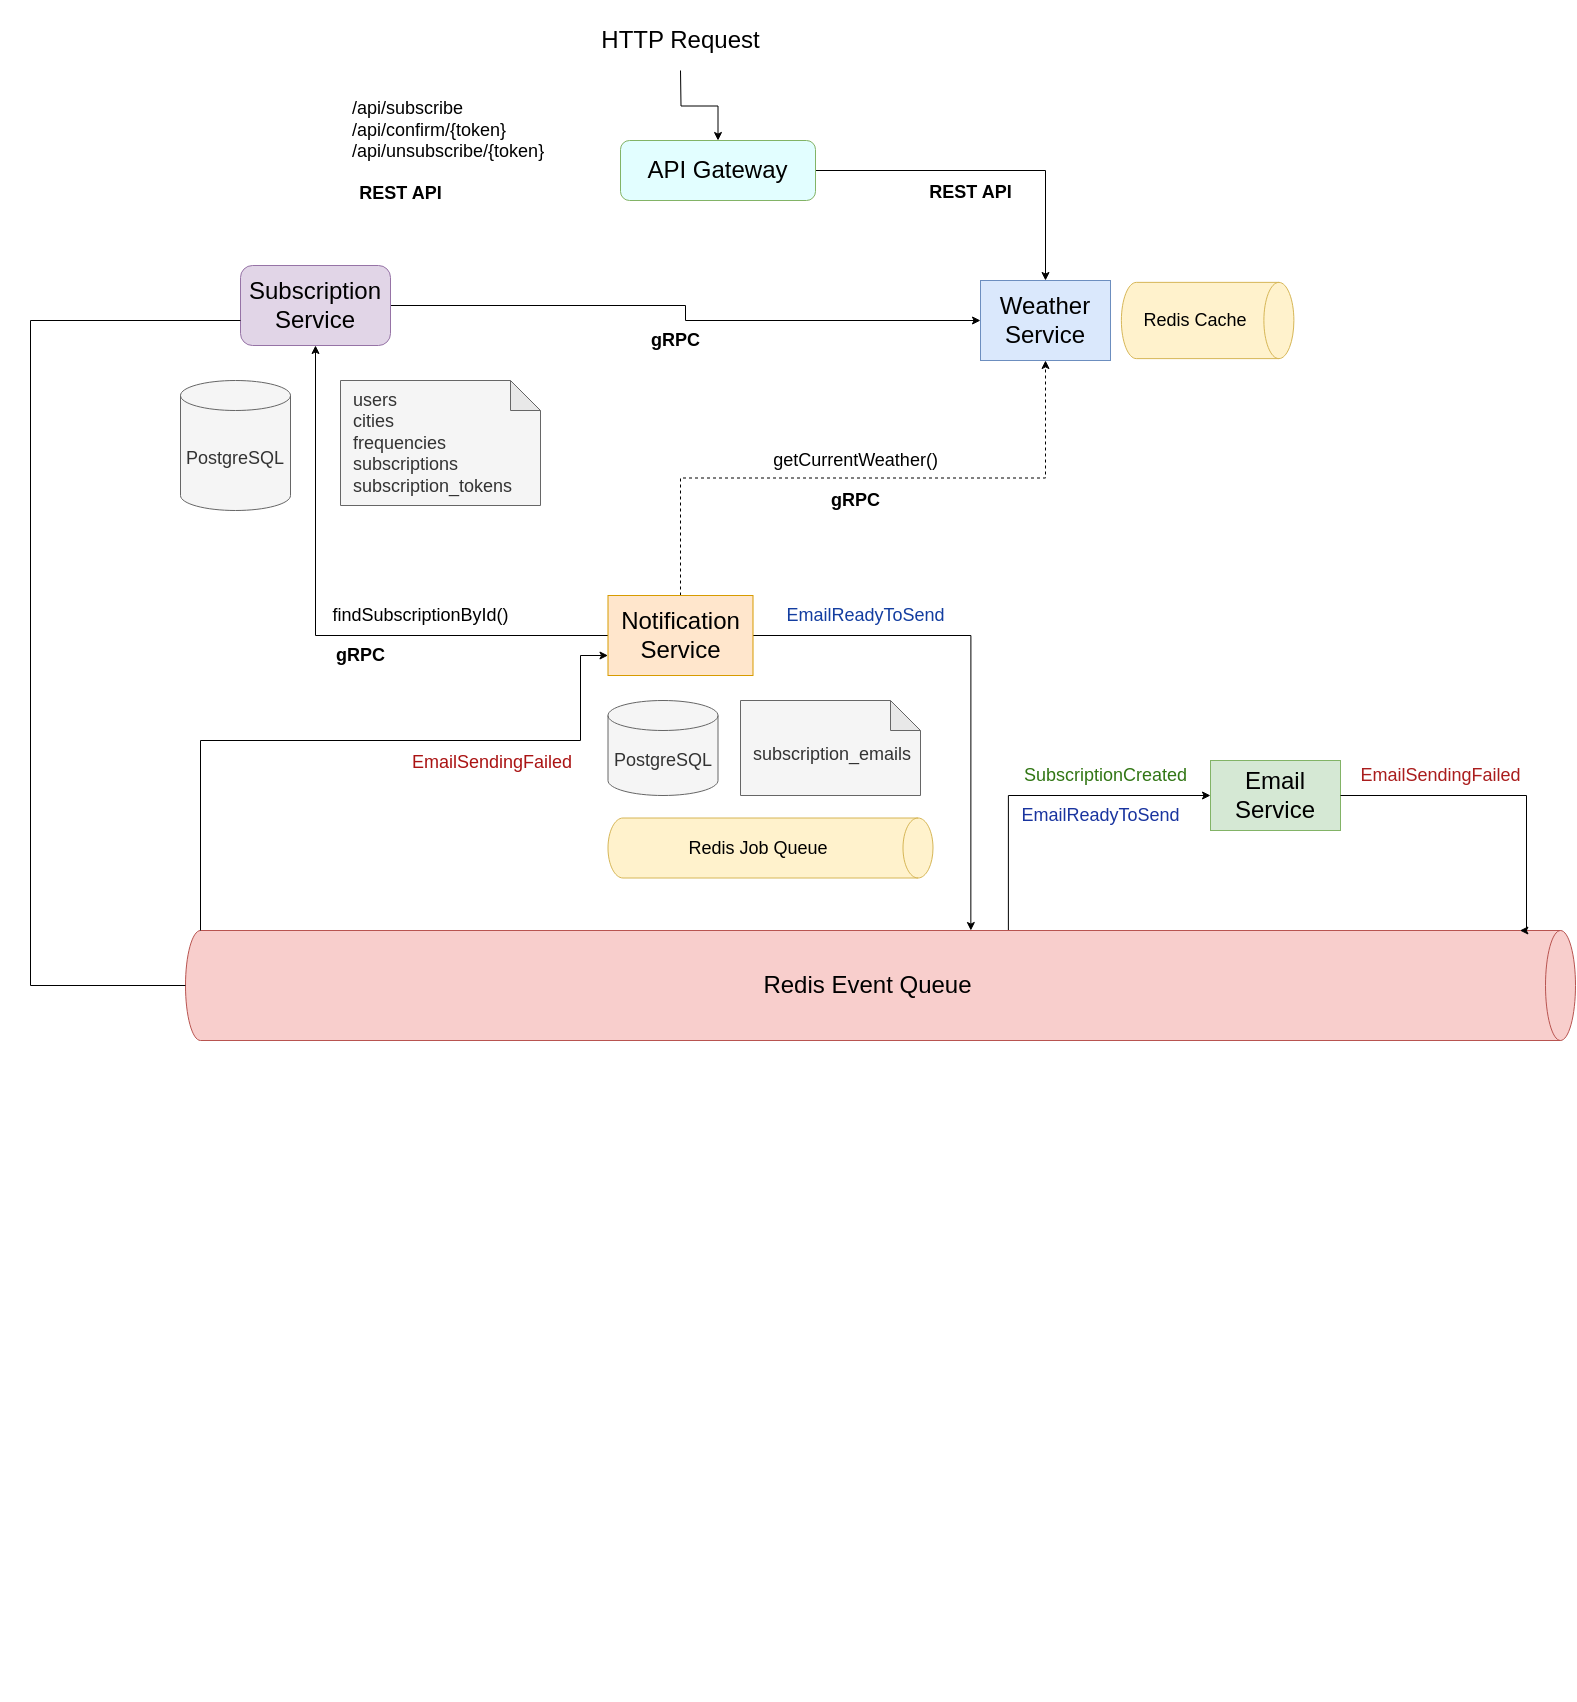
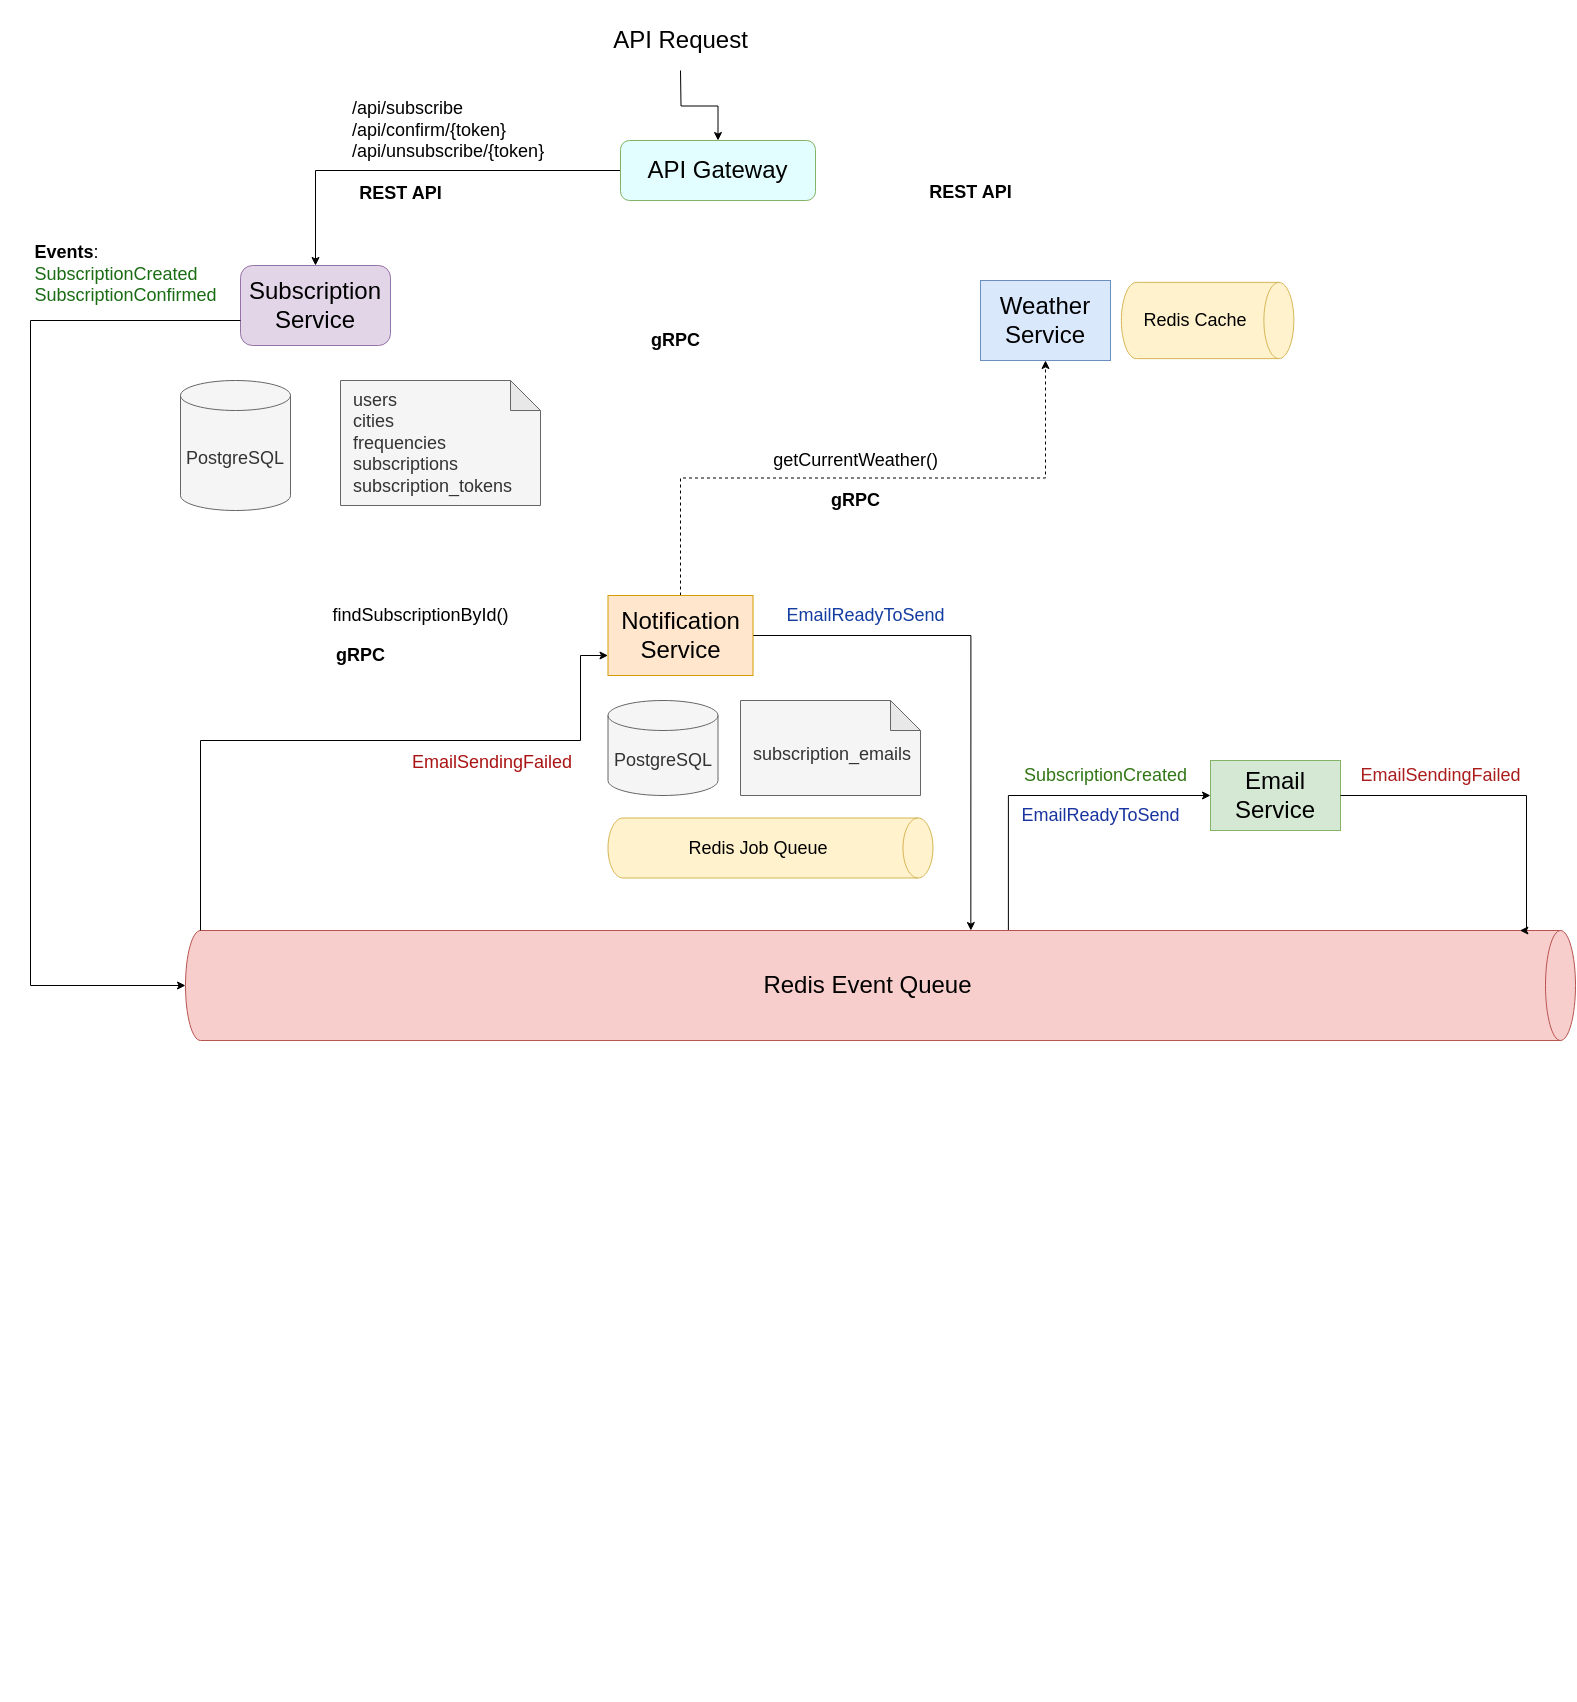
  <mxCell id="0" />
  <mxCell id="1" parent="0" />
- <mxCell id="3" style="edgeStyle=orthogonalEdgeStyle;rounded=0;orthogonalLoop=1;jettySize=auto;html=1;entryX=0.5;entryY=0;entryDx=0;entryDy=0;" edge="1" parent="1" source="5" target="8"><mxGeometry relative="1" as="geometry" /></mxCell>
+ <mxCell id="2" style="edgeStyle=orthogonalEdgeStyle;rounded=0;orthogonalLoop=1;jettySize=auto;html=1;entryX=0.5;entryY=0;entryDx=0;entryDy=0;" edge="1" parent="1" source="5" target="7"><mxGeometry relative="1" as="geometry" /></mxCell>
  <mxCell id="4" style="edgeStyle=orthogonalEdgeStyle;rounded=0;orthogonalLoop=1;jettySize=auto;html=1;" edge="1" parent="1" target="5"><mxGeometry relative="1" as="geometry"><mxPoint x="680" y="70" as="sourcePoint" /></mxGeometry></mxCell>
  <mxCell id="5" value="API Gateway" style="rounded=1;whiteSpace=wrap;html=1;fontSize=24;fillColor=light-dark(#e2feff, #1d2f27);strokeColor=#82b366;" vertex="1" parent="1"><mxGeometry x="620" y="140" width="195" height="60" as="geometry" /></mxCell>
- <mxCell id="6" style="edgeStyle=orthogonalEdgeStyle;rounded=0;orthogonalLoop=1;jettySize=auto;html=1;" edge="1" parent="1" source="7" target="8"><mxGeometry relative="1" as="geometry" /></mxCell>
  <mxCell id="7" value="Subscription Service" style="rounded=1;whiteSpace=wrap;html=1;fontSize=24;fillColor=#e1d5e7;strokeColor=#9673a6;" vertex="1" parent="1"><mxGeometry x="240" y="265" width="150" height="80" as="geometry" /></mxCell>
  <mxCell id="8" value="Weather Service" style="whiteSpace=wrap;html=1;fontSize=24;fillColor=#dae8fc;strokeColor=#6c8ebf;rounded=0;" vertex="1" parent="1"><mxGeometry x="980" y="280" width="130" height="80" as="geometry" /></mxCell>
  <mxCell id="9" value="PostgreSQL" style="shape=cylinder3;whiteSpace=wrap;html=1;boundedLbl=1;backgroundOutline=1;size=15;fontSize=18;fillColor=#f5f5f5;strokeColor=#666666;fontColor=#333333;" vertex="1" parent="1"><mxGeometry x="180" y="380" width="110" height="130" as="geometry" /></mxCell>
  <mxCell id="10" value="users&lt;div&gt;cities&lt;/div&gt;&lt;div&gt;frequencies&lt;/div&gt;&lt;div&gt;subscriptions&lt;/div&gt;&lt;div&gt;subscription_tokens&lt;/div&gt;" style="shape=note;whiteSpace=wrap;html=1;backgroundOutline=1;darkOpacity=0.05;align=left;spacingTop=2;spacing=13;spacingBottom=2;fontSize=18;fillColor=#f5f5f5;strokeColor=#666666;fontColor=#333333;" vertex="1" parent="1"><mxGeometry x="340" y="380" width="200" height="125" as="geometry" /></mxCell>
  <mxCell id="11" style="rounded=0;orthogonalLoop=1;jettySize=auto;html=1;entryX=0.5;entryY=1;entryDx=0;entryDy=0;exitX=0.5;exitY=0;exitDx=0;exitDy=0;edgeStyle=orthogonalEdgeStyle;dashed=1;" edge="1" parent="1" source="14" target="8"><mxGeometry relative="1" as="geometry" /></mxCell>
- <mxCell id="12" style="rounded=0;orthogonalLoop=1;jettySize=auto;html=1;entryX=0.5;entryY=1;entryDx=0;entryDy=0;exitX=0;exitY=0.5;exitDx=0;exitDy=0;edgeStyle=orthogonalEdgeStyle;" edge="1" parent="1" source="14" target="7"><mxGeometry relative="1" as="geometry" /></mxCell>
  <mxCell id="13" style="edgeStyle=orthogonalEdgeStyle;rounded=0;orthogonalLoop=1;jettySize=auto;html=1;exitX=1;exitY=0.5;exitDx=0;exitDy=0;entryX=0;entryY=0.435;entryDx=0;entryDy=0;entryPerimeter=0;" edge="1" parent="1" source="14" target="20"><mxGeometry relative="1" as="geometry"><mxPoint x="957" y="900" as="targetPoint" /></mxGeometry></mxCell>
  <mxCell id="14" value="Notification Service" style="whiteSpace=wrap;html=1;fontSize=24;fillColor=#ffe6cc;strokeColor=#d79b00;rounded=0;" vertex="1" parent="1"><mxGeometry x="607.5" y="595" width="145" height="80" as="geometry" /></mxCell>
  <mxCell id="15" value="Redis Job Queue" style="shape=cylinder3;whiteSpace=wrap;html=1;boundedLbl=1;backgroundOutline=1;size=15;rotation=90;horizontal=0;fontSize=18;fillColor=#fff2cc;strokeColor=#d6b656;" vertex="1" parent="1"><mxGeometry x="740" y="685" width="60" height="325" as="geometry" /></mxCell>
  <mxCell id="16" value="PostgreSQL" style="shape=cylinder3;whiteSpace=wrap;html=1;boundedLbl=1;backgroundOutline=1;size=15;fontSize=18;fillColor=#f5f5f5;strokeColor=#666666;fontColor=#333333;" vertex="1" parent="1"><mxGeometry x="607.5" y="700" width="110" height="95" as="geometry" /></mxCell>
  <mxCell id="17" value="subscription_emails" style="shape=note;whiteSpace=wrap;html=1;backgroundOutline=1;darkOpacity=0.05;align=left;spacingTop=15;spacing=13;spacingBottom=2;fontSize=18;fillColor=#f5f5f5;strokeColor=#666666;fontColor=#333333;" vertex="1" parent="1"><mxGeometry x="740" y="700" width="180" height="95" as="geometry" /></mxCell>
  <mxCell id="18" value="Email Service" style="whiteSpace=wrap;html=1;fontSize=24;fillColor=#d5e8d4;strokeColor=#82b366;rounded=0;" vertex="1" parent="1"><mxGeometry x="1210" y="760" width="130" height="70" as="geometry" /></mxCell>
  <mxCell id="19" style="edgeStyle=orthogonalEdgeStyle;rounded=0;orthogonalLoop=1;jettySize=auto;html=1;entryX=0;entryY=0.5;entryDx=0;entryDy=0;exitX=0.024;exitY=0.408;exitDx=0;exitDy=0;exitPerimeter=0;" edge="1" parent="1" source="20" target="18"><mxGeometry relative="1" as="geometry"><mxPoint x="992" y="900" as="sourcePoint" /></mxGeometry></mxCell>
  <mxCell id="20" value="Redis Event Queue" style="shape=cylinder3;whiteSpace=wrap;html=1;boundedLbl=1;backgroundOutline=1;size=15;rotation=90;horizontal=0;fontSize=24;fillColor=#f8cecc;strokeColor=#b85450;" vertex="1" parent="1"><mxGeometry x="825" y="290" width="110" height="1390" as="geometry" /></mxCell>
+ <mxCell id="21" value="&lt;div style=&quot;text-align: left;&quot;&gt;&lt;b&gt;Events&lt;/b&gt;:&lt;/div&gt;&lt;div style=&quot;text-align: left;&quot;&gt;&lt;span style=&quot;background-color: transparent;&quot;&gt;&lt;font style=&quot;color: light-dark(rgb(25, 108, 19), rgb(237, 237, 237));&quot;&gt;SubscriptionCreated&lt;/font&gt;&lt;/span&gt;&lt;/div&gt;&lt;div style=&quot;text-align: left;&quot;&gt;&lt;font style=&quot;color: light-dark(rgb(25, 108, 19), rgb(237, 237, 237));&quot;&gt;SubscriptionConfirmed&lt;/font&gt;&lt;/div&gt;" style="text;html=1;align=center;verticalAlign=middle;resizable=0;points=[];autosize=1;strokeColor=none;fillColor=none;fontSize=18;" vertex="1" parent="1"><mxGeometry x="20" y="233.75" width="210" height="80" as="geometry" /></mxCell>
  <mxCell id="22" value="&lt;font style=&quot;font-size: 18px;&quot;&gt;/api/subscribe&lt;/font&gt;&lt;div&gt;&lt;font style=&quot;font-size: 18px;&quot;&gt;/api/confirm/{token}&lt;/font&gt;&lt;/div&gt;&lt;div&gt;&lt;font style=&quot;font-size: 18px;&quot;&gt;/api/unsubscribe/{token}&lt;/font&gt;&lt;/div&gt;" style="text;html=1;align=left;verticalAlign=middle;resizable=0;points=[];autosize=1;strokeColor=none;fillColor=none;" vertex="1" parent="1"><mxGeometry x="350" y="90" width="220" height="80" as="geometry" /></mxCell>
  <mxCell id="23" value="&lt;span style=&quot;font-size: 18px;&quot;&gt;REST API&lt;/span&gt;" style="text;html=1;align=center;verticalAlign=middle;resizable=0;points=[];autosize=1;strokeColor=none;fillColor=none;fontStyle=1" vertex="1" parent="1"><mxGeometry x="350" y="173" width="100" height="40" as="geometry" /></mxCell>
  <mxCell id="24" value="&lt;span style=&quot;font-size: 18px;&quot;&gt;REST API&lt;/span&gt;" style="text;html=1;align=center;verticalAlign=middle;resizable=0;points=[];autosize=1;strokeColor=none;fillColor=none;fontStyle=1" vertex="1" parent="1"><mxGeometry x="920" y="171.5" width="100" height="40" as="geometry" /></mxCell>
  <mxCell id="25" value="&lt;span style=&quot;font-size: 18px;&quot;&gt;gRPC&lt;/span&gt;" style="text;html=1;align=center;verticalAlign=middle;resizable=0;points=[];autosize=1;strokeColor=none;fillColor=none;fontStyle=1" vertex="1" parent="1"><mxGeometry x="640" y="320" width="70" height="40" as="geometry" /></mxCell>
  <mxCell id="26" value="&lt;font&gt;getCurrentWeather()&lt;/font&gt;" style="text;html=1;align=center;verticalAlign=middle;resizable=0;points=[];autosize=1;strokeColor=none;fillColor=none;rotation=0;fontSize=18;" vertex="1" parent="1"><mxGeometry x="760" y="440" width="190" height="40" as="geometry" /></mxCell>
  <mxCell id="27" value="&lt;span&gt;gRPC&lt;/span&gt;" style="text;html=1;align=center;verticalAlign=middle;resizable=0;points=[];autosize=1;strokeColor=none;fillColor=none;fontStyle=1;rotation=0;fontSize=18;" vertex="1" parent="1"><mxGeometry x="820" y="480" width="70" height="40" as="geometry" /></mxCell>
  <mxCell id="28" value="&lt;span&gt;findSubscriptionById()&lt;/span&gt;" style="text;html=1;align=center;verticalAlign=middle;resizable=0;points=[];autosize=1;strokeColor=none;fillColor=none;rotation=0;fontSize=18;" vertex="1" parent="1"><mxGeometry x="320" y="595" width="200" height="40" as="geometry" /></mxCell>
  <mxCell id="29" value="&lt;span&gt;gRPC&lt;/span&gt;" style="text;html=1;align=center;verticalAlign=middle;resizable=0;points=[];autosize=1;strokeColor=none;fillColor=none;fontStyle=1;rotation=0;fontSize=18;" vertex="1" parent="1"><mxGeometry x="325" y="635" width="70" height="40" as="geometry" /></mxCell>
- <mxCell id="30" style="edgeStyle=orthogonalEdgeStyle;rounded=0;orthogonalLoop=1;jettySize=auto;html=1;entryX=0.5;entryY=1;entryDx=0;entryDy=0;entryPerimeter=0;endArrow=none;" edge="1" parent="1" source="7" target="20"><mxGeometry relative="1" as="geometry"><Array as="points"><mxPoint x="30" y="320" /><mxPoint x="30" y="985" /></Array></mxGeometry></mxCell>
+ <mxCell id="30" style="edgeStyle=orthogonalEdgeStyle;rounded=0;orthogonalLoop=1;jettySize=auto;html=1;entryX=0.5;entryY=1;entryDx=0;entryDy=0;entryPerimeter=0;" edge="1" parent="1" source="7" target="20"><mxGeometry relative="1" as="geometry"><Array as="points"><mxPoint x="30" y="320" /><mxPoint x="30" y="985" /></Array></mxGeometry></mxCell>
  <mxCell id="31" value="Redis Cache" style="shape=cylinder3;whiteSpace=wrap;html=1;boundedLbl=1;backgroundOutline=1;size=15;rotation=90;horizontal=0;fontSize=18;fillColor=#fff2cc;strokeColor=#d6b656;" vertex="1" parent="1"><mxGeometry x="1169" y="233.75" width="76.25" height="172.5" as="geometry" /></mxCell>
  <mxCell id="32" value="&lt;span style=&quot;font-size: 18px;&quot;&gt;SubscriptionCreated&lt;/span&gt;" style="text;html=1;align=center;verticalAlign=middle;resizable=0;points=[];autosize=1;strokeColor=none;fillColor=none;rotation=0;fontColor=light-dark(#317614, #ededed);" vertex="1" parent="1"><mxGeometry x="1010" y="755" width="190" height="40" as="geometry" /></mxCell>
  <mxCell id="33" style="edgeStyle=orthogonalEdgeStyle;rounded=0;orthogonalLoop=1;jettySize=auto;html=1;entryX=0;entryY=1;entryDx=0;entryDy=-15;entryPerimeter=0;exitX=0;exitY=0.75;exitDx=0;exitDy=0;startArrow=classic;startFill=1;endArrow=none;endFill=0;" edge="1" parent="1" source="14" target="20"><mxGeometry relative="1" as="geometry"><Array as="points"><mxPoint x="580" y="655" /><mxPoint x="580" y="740" /><mxPoint x="200" y="740" /></Array></mxGeometry></mxCell>
  <mxCell id="34" value="&lt;span style=&quot;font-size: 18px;&quot;&gt;EmailReadyToSend&lt;/span&gt;" style="text;html=1;align=center;verticalAlign=middle;resizable=0;points=[];autosize=1;strokeColor=none;fillColor=none;rotation=0;fontColor=light-dark(#133da0, #ededed);" vertex="1" parent="1"><mxGeometry x="775" y="595" width="180" height="40" as="geometry" /></mxCell>
  <mxCell id="35" value="&lt;span style=&quot;font-size: 18px;&quot;&gt;EmailReadyToSend&lt;/span&gt;" style="text;html=1;align=center;verticalAlign=middle;resizable=0;points=[];autosize=1;strokeColor=none;fillColor=none;rotation=0;fontColor=light-dark(#19349f, #ededed);" vertex="1" parent="1"><mxGeometry x="1010" y="795" width="180" height="40" as="geometry" /></mxCell>
  <mxCell id="36" style="edgeStyle=orthogonalEdgeStyle;rounded=0;orthogonalLoop=1;jettySize=auto;html=1;entryX=0;entryY=0.04;entryDx=0;entryDy=0;entryPerimeter=0;exitX=1;exitY=0.5;exitDx=0;exitDy=0;" edge="1" parent="1" source="18" target="20"><mxGeometry relative="1" as="geometry"><Array as="points"><mxPoint x="1526" y="795" /></Array></mxGeometry></mxCell>
  <mxCell id="37" value="&lt;span style=&quot;font-size: 18px;&quot;&gt;EmailSendingFailed&lt;/span&gt;" style="text;html=1;align=center;verticalAlign=middle;resizable=0;points=[];autosize=1;strokeColor=none;fillColor=none;rotation=0;fontColor=light-dark(#aa1d1d, #ededed);" vertex="1" parent="1"><mxGeometry x="1350" y="755" width="180" height="40" as="geometry" /></mxCell>
  <mxCell id="38" value="&lt;div style=&quot;text-align: center;&quot;&gt;&lt;span style=&quot;font-size: 18px; text-wrap-mode: nowrap;&quot;&gt;EmailSendingFailed&lt;/span&gt;&lt;/div&gt;" style="text;whiteSpace=wrap;html=1;fontColor=light-dark(#aa1313, #ededed);" vertex="1" parent="1"><mxGeometry x="410" y="745" width="150" height="50" as="geometry" /></mxCell>
- <mxCell id="39" value="&lt;span style=&quot;font-size: 24px;&quot;&gt;HTTP Request&lt;/span&gt;" style="text;html=1;align=center;verticalAlign=middle;resizable=0;points=[];autosize=1;strokeColor=none;fillColor=none;" vertex="1" parent="1"><mxGeometry x="590" y="20" width="180" height="40" as="geometry" /></mxCell>
+ <mxCell id="39" value="&lt;span style=&quot;font-size: 24px;&quot;&gt;API Request&lt;/span&gt;" style="text;html=1;align=center;verticalAlign=middle;resizable=0;points=[];autosize=1;strokeColor=none;fillColor=none;" vertex="1" parent="1"><mxGeometry x="590" y="20" width="180" height="40" as="geometry" /></mxCell>
